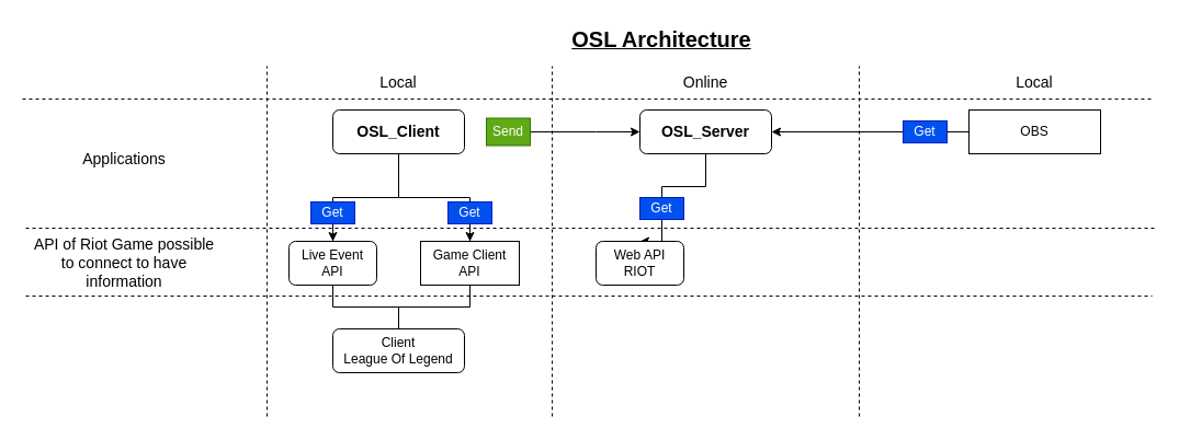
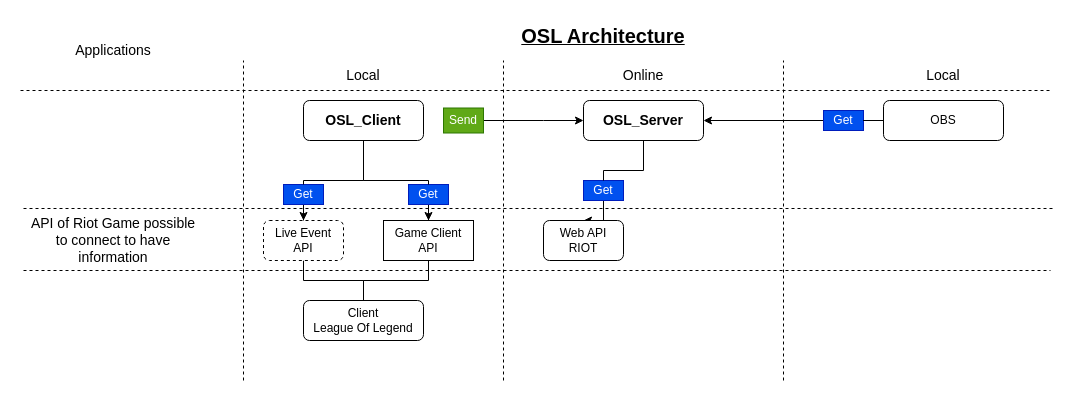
  <mxCell id="0" />
  <mxCell id="1" parent="0" />
  <mxCell id="2" style="edgeStyle=orthogonalEdgeStyle;rounded=0;orthogonalLoop=1;jettySize=auto;html=1;entryX=0;entryY=0.5;entryDx=0;entryDy=0;startArrow=none;" edge="1" parent="1" source="25" target="7"><mxGeometry relative="1" as="geometry"><Array as="points"><mxPoint x="543" y="120" /><mxPoint x="543" y="120" /></Array></mxGeometry></mxCell>
  <mxCell id="3" style="edgeStyle=orthogonalEdgeStyle;rounded=0;orthogonalLoop=1;jettySize=auto;html=1;entryX=0.5;entryY=0;entryDx=0;entryDy=0;startArrow=none;" edge="1" parent="1" source="16" target="12"><mxGeometry relative="1" as="geometry" /></mxCell>
  <mxCell id="4" style="edgeStyle=orthogonalEdgeStyle;rounded=0;orthogonalLoop=1;jettySize=auto;html=1;entryX=0.5;entryY=0;entryDx=0;entryDy=0;startArrow=none;" edge="1" parent="1" source="18" target="13"><mxGeometry relative="1" as="geometry" /></mxCell>
  <mxCell id="5" value="OSL_Client" style="rounded=1;whiteSpace=wrap;html=1;fontStyle=1;fontSize=14;" vertex="1" parent="1"><mxGeometry x="303" y="100" width="120" height="40" as="geometry" /></mxCell>
  <mxCell id="6" style="edgeStyle=orthogonalEdgeStyle;rounded=0;orthogonalLoop=1;jettySize=auto;html=1;entryX=0.5;entryY=0;entryDx=0;entryDy=0;endArrow=classic;endFill=1;startArrow=none;" edge="1" parent="1" source="20" target="11"><mxGeometry relative="1" as="geometry" /></mxCell>
  <mxCell id="7" value="OSL_Server" style="rounded=1;whiteSpace=wrap;html=1;fontStyle=1;fontSize=14;" vertex="1" parent="1"><mxGeometry x="583" y="100" width="120" height="40" as="geometry" /></mxCell>
  <mxCell id="8" style="edgeStyle=orthogonalEdgeStyle;rounded=0;orthogonalLoop=1;jettySize=auto;html=1;entryX=0.5;entryY=1;entryDx=0;entryDy=0;endArrow=none;endFill=0;" edge="1" parent="1" source="10" target="12"><mxGeometry relative="1" as="geometry" /></mxCell>
  <mxCell id="9" style="edgeStyle=orthogonalEdgeStyle;rounded=0;orthogonalLoop=1;jettySize=auto;html=1;entryX=0.5;entryY=1;entryDx=0;entryDy=0;endArrow=none;endFill=0;" edge="1" parent="1" source="10" target="13"><mxGeometry relative="1" as="geometry" /></mxCell>
  <mxCell id="10" value="Client&lt;br&gt;League Of Legend" style="rounded=1;whiteSpace=wrap;html=1;" vertex="1" parent="1"><mxGeometry x="303" y="300" width="120" height="40" as="geometry" /></mxCell>
  <mxCell id="11" value="Web API&lt;br&gt;RIOT" style="rounded=1;whiteSpace=wrap;html=1;" vertex="1" parent="1"><mxGeometry x="543" y="220" width="80" height="40" as="geometry" /></mxCell>
- <mxCell id="12" value="Live Event&lt;br&gt;API" style="rounded=1;whiteSpace=wrap;html=1;" vertex="1" parent="1"><mxGeometry x="263" y="220" width="80" height="40" as="geometry" /></mxCell>
+ <mxCell id="12" value="Live Event&lt;br&gt;API" style="rounded=1;whiteSpace=wrap;html=1;dashed=1;" vertex="1" parent="1"><mxGeometry x="263" y="220" width="80" height="40" as="geometry" /></mxCell>
  <mxCell id="13" value="Game Client&lt;br&gt;API" style="whiteSpace=wrap;html=1;rounded=0;" vertex="1" parent="1"><mxGeometry x="383" y="220" width="90" height="40" as="geometry" /></mxCell>
- <mxCell id="14" value="OBS" style="whiteSpace=wrap;html=1;rounded=0;" vertex="1" parent="1"><mxGeometry x="883" y="100" width="120" height="40" as="geometry" /></mxCell>
+ <mxCell id="14" value="OBS" style="rounded=1;whiteSpace=wrap;html=1;" vertex="1" parent="1"><mxGeometry x="883" y="100" width="120" height="40" as="geometry" /></mxCell>
  <mxCell id="15" value="&lt;b&gt;&lt;u&gt;&lt;font style=&quot;font-size: 20px;&quot;&gt;OSL Architecture&lt;/font&gt;&lt;/u&gt;&lt;/b&gt;" style="text;html=1;strokeColor=none;fillColor=none;align=center;verticalAlign=middle;whiteSpace=wrap;rounded=0;" vertex="1" parent="1"><mxGeometry x="483" y="20" width="240" height="30" as="geometry" /></mxCell>
  <mxCell id="16" value="Get" style="text;html=1;strokeColor=#001DBC;fillColor=#0050ef;align=center;verticalAlign=middle;whiteSpace=wrap;rounded=0;fontColor=#ffffff;" vertex="1" parent="1"><mxGeometry x="283" y="184" width="40" height="20" as="geometry" /></mxCell>
  <mxCell id="17" value="" style="edgeStyle=orthogonalEdgeStyle;rounded=0;orthogonalLoop=1;jettySize=auto;html=1;entryX=0.5;entryY=0;entryDx=0;entryDy=0;endArrow=none;" edge="1" parent="1" source="5" target="16"><mxGeometry relative="1" as="geometry"><mxPoint x="363" y="140" as="sourcePoint" /><mxPoint x="303" y="220" as="targetPoint" /><Array as="points"><mxPoint x="363" y="180" /><mxPoint x="303" y="180" /></Array></mxGeometry></mxCell>
  <mxCell id="18" value="Get" style="text;html=1;strokeColor=#001DBC;fillColor=#0050ef;align=center;verticalAlign=middle;whiteSpace=wrap;rounded=0;fontColor=#ffffff;" vertex="1" parent="1"><mxGeometry x="408" y="184" width="40" height="20" as="geometry" /></mxCell>
  <mxCell id="19" value="" style="edgeStyle=orthogonalEdgeStyle;rounded=0;orthogonalLoop=1;jettySize=auto;html=1;entryX=0.5;entryY=0;entryDx=0;entryDy=0;endArrow=none;" edge="1" parent="1" source="5" target="18"><mxGeometry relative="1" as="geometry"><mxPoint x="363" y="140" as="sourcePoint" /><mxPoint x="428" y="220" as="targetPoint" /><Array as="points"><mxPoint x="363" y="180" /><mxPoint x="428" y="180" /></Array></mxGeometry></mxCell>
  <mxCell id="20" value="Get" style="text;html=1;strokeColor=#001DBC;fillColor=#0050ef;align=center;verticalAlign=middle;whiteSpace=wrap;rounded=0;fontColor=#ffffff;" vertex="1" parent="1"><mxGeometry x="583" y="180" width="40" height="20" as="geometry" /></mxCell>
  <mxCell id="21" value="" style="edgeStyle=orthogonalEdgeStyle;rounded=0;orthogonalLoop=1;jettySize=auto;html=1;entryX=0.5;entryY=0;entryDx=0;entryDy=0;endArrow=none;endFill=1;" edge="1" parent="1" source="7" target="20"><mxGeometry relative="1" as="geometry"><mxPoint x="723" y="140" as="sourcePoint" /><mxPoint x="603" y="220" as="targetPoint" /><Array as="points"><mxPoint x="643" y="170" /><mxPoint x="603" y="170" /></Array></mxGeometry></mxCell>
  <mxCell id="22" style="edgeStyle=orthogonalEdgeStyle;rounded=0;orthogonalLoop=1;jettySize=auto;html=1;entryX=1;entryY=0.5;entryDx=0;entryDy=0;fontSize=20;endArrow=classic;endFill=1;" edge="1" parent="1" source="23" target="7"><mxGeometry relative="1" as="geometry" /></mxCell>
  <mxCell id="23" value="Get" style="text;html=1;strokeColor=#001DBC;fillColor=#0050ef;align=center;verticalAlign=middle;whiteSpace=wrap;rounded=0;fontColor=#ffffff;" vertex="1" parent="1"><mxGeometry x="823" y="110" width="40" height="20" as="geometry" /></mxCell>
  <mxCell id="24" value="" style="edgeStyle=orthogonalEdgeStyle;rounded=0;orthogonalLoop=1;jettySize=auto;html=1;entryX=1;entryY=0.5;entryDx=0;entryDy=0;endArrow=none;" edge="1" parent="1" source="14" target="23"><mxGeometry relative="1" as="geometry"><mxPoint x="823" y="200" as="sourcePoint" /><mxPoint x="783" y="120" as="targetPoint" /></mxGeometry></mxCell>
  <mxCell id="25" value="Send" style="text;html=1;strokeColor=#2D7600;fillColor=#60a917;align=center;verticalAlign=middle;whiteSpace=wrap;rounded=0;fontColor=#ffffff;" vertex="1" parent="1"><mxGeometry x="443" y="107.5" width="40" height="25" as="geometry" /></mxCell>
  <mxCell id="26" value="" style="endArrow=none;dashed=1;html=1;rounded=0;fontSize=14;" edge="1" parent="1"><mxGeometry width="50" height="50" relative="1" as="geometry"><mxPoint x="23" y="208" as="sourcePoint" /><mxPoint x="1053" y="208" as="targetPoint" /></mxGeometry></mxCell>
  <mxCell id="27" value="" style="endArrow=none;dashed=1;html=1;rounded=0;fontSize=14;" edge="1" parent="1"><mxGeometry width="50" height="50" relative="1" as="geometry"><mxPoint x="23" y="270" as="sourcePoint" /><mxPoint x="1050" y="270" as="targetPoint" /></mxGeometry></mxCell>
  <mxCell id="28" value="API of Riot Game possible to connect to have information" style="text;html=1;strokeColor=none;fillColor=none;align=center;verticalAlign=middle;whiteSpace=wrap;rounded=0;fontSize=14;" vertex="1" parent="1"><mxGeometry x="23" y="225" width="180" height="30" as="geometry" /></mxCell>
  <mxCell id="29" value="" style="endArrow=none;dashed=1;html=1;rounded=0;fontSize=14;" edge="1" parent="1"><mxGeometry width="50" height="50" relative="1" as="geometry"><mxPoint x="243" y="380" as="sourcePoint" /><mxPoint x="243" y="60" as="targetPoint" /></mxGeometry></mxCell>
  <mxCell id="30" value="" style="endArrow=none;dashed=1;html=1;rounded=0;fontSize=14;" edge="1" parent="1"><mxGeometry width="50" height="50" relative="1" as="geometry"><mxPoint x="503" y="380" as="sourcePoint" /><mxPoint x="503" y="60" as="targetPoint" /></mxGeometry></mxCell>
  <mxCell id="31" value="Local" style="text;html=1;strokeColor=none;fillColor=none;align=center;verticalAlign=middle;whiteSpace=wrap;rounded=0;fontSize=14;" vertex="1" parent="1"><mxGeometry x="263" y="60" width="200" height="30" as="geometry" /></mxCell>
  <mxCell id="32" value="" style="endArrow=none;dashed=1;html=1;rounded=0;fontSize=14;" edge="1" parent="1"><mxGeometry width="50" height="50" relative="1" as="geometry"><mxPoint x="783" y="380" as="sourcePoint" /><mxPoint x="783" y="60" as="targetPoint" /></mxGeometry></mxCell>
  <mxCell id="33" value="Online" style="text;html=1;strokeColor=none;fillColor=none;align=center;verticalAlign=middle;whiteSpace=wrap;rounded=0;fontSize=14;" vertex="1" parent="1"><mxGeometry x="543" y="60" width="200" height="30" as="geometry" /></mxCell>
  <mxCell id="34" value="Local" style="text;html=1;strokeColor=none;fillColor=none;align=center;verticalAlign=middle;whiteSpace=wrap;rounded=0;fontSize=14;" vertex="1" parent="1"><mxGeometry x="843" y="60" width="200" height="30" as="geometry" /></mxCell>
  <mxCell id="35" value="" style="endArrow=none;dashed=1;html=1;rounded=0;fontSize=14;" edge="1" parent="1"><mxGeometry width="50" height="50" relative="1" as="geometry"><mxPoint x="20" y="90" as="sourcePoint" /><mxPoint x="1050" y="90" as="targetPoint" /></mxGeometry></mxCell>
- <mxCell id="36" value="Applications" style="text;html=1;strokeColor=none;fillColor=none;align=center;verticalAlign=middle;whiteSpace=wrap;rounded=0;fontSize=14;" vertex="1" parent="1"><mxGeometry x="73" y="130" width="80" height="30" as="geometry" /></mxCell>
+ <mxCell id="36" value="Applications" style="text;html=1;strokeColor=none;fillColor=none;align=center;verticalAlign=middle;whiteSpace=wrap;rounded=0;fontSize=14;" vertex="1" parent="1"><mxGeometry x="73" y="35" width="80" height="30" as="geometry" /></mxCell>
